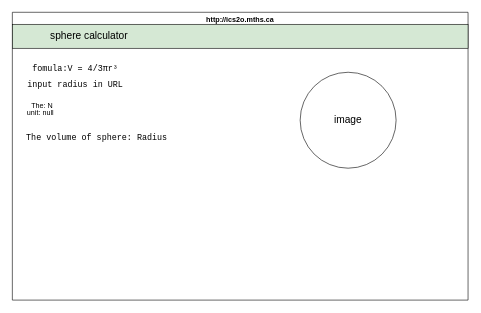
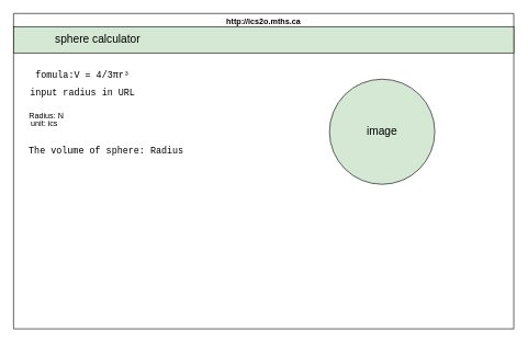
  <mxCell id="0" />
  <mxCell id="1" parent="0" />
  <mxCell id="2" value="http://ics2o.mths.ca" style="swimlane;whiteSpace=wrap;html=1;" parent="1" vertex="1"><mxGeometry x="20" y="20" width="760" height="480" as="geometry" /></mxCell>
  <mxCell id="3" value="&lt;font style=&quot;font-size: 17px;&quot;&gt;&amp;nbsp; &amp;nbsp; &amp;nbsp; &amp;nbsp; &amp;nbsp; &amp;nbsp; &amp;nbsp;sphere calculator&lt;/font&gt;" style="rounded=0;whiteSpace=wrap;html=1;align=left;fillColor=#d5e8d4;" vertex="1" parent="2"><mxGeometry y="20" width="760" height="40" as="geometry" /></mxCell>
- <mxCell id="4" value="image" style="ellipse;whiteSpace=wrap;html=1;aspect=fixed;fontSize=17;" vertex="1" parent="2"><mxGeometry x="480" y="100" width="160" height="160" as="geometry" /></mxCell>
+ <mxCell id="4" value="image" style="ellipse;whiteSpace=wrap;html=1;aspect=fixed;fontSize=17;fillColor=#d5e8d4;" vertex="1" parent="2"><mxGeometry x="480" y="100" width="160" height="160" as="geometry" /></mxCell>
  <mxCell id="5" value="&lt;div style=&quot;font-family: Consolas, &amp;quot;Courier New&amp;quot;, monospace; font-weight: normal; font-size: 14px; line-height: 19px;&quot;&gt;&lt;div style=&quot;&quot;&gt;&lt;font color=&quot;#000000&quot;&gt;fomula:V = 4/3πr³&lt;/font&gt;&lt;/div&gt;&lt;/div&gt;" style="text;html=1;strokeColor=none;fillColor=none;align=center;verticalAlign=middle;whiteSpace=wrap;rounded=0;fontSize=17;" vertex="1" parent="2"><mxGeometry x="10" y="80" width="190" height="30" as="geometry" /></mxCell>
  <mxCell id="6" value="&lt;div style=&quot;font-family: Consolas, &amp;quot;Courier New&amp;quot;, monospace; font-weight: normal; font-size: 14px; line-height: 19px;&quot;&gt;&lt;div style=&quot;&quot;&gt;&lt;div style=&quot;line-height: 19px;&quot;&gt;&lt;font style=&quot;&quot; color=&quot;#000000&quot;&gt;input radius in URL&lt;/font&gt;&lt;/div&gt;&lt;/div&gt;&lt;/div&gt;" style="text;html=1;strokeColor=none;fillColor=none;align=center;verticalAlign=middle;whiteSpace=wrap;rounded=0;fontSize=17;" vertex="1" parent="2"><mxGeometry x="10" y="106" width="190" height="30" as="geometry" /></mxCell>
- <mxCell id="7" value="&lt;font style=&quot;font-size: 12px;&quot;&gt;The: N&lt;/font&gt;" style="text;html=1;strokeColor=none;fillColor=none;align=center;verticalAlign=middle;whiteSpace=wrap;rounded=0;labelBackgroundColor=none;fontSize=17;fontColor=#000000;" vertex="1" parent="2"><mxGeometry x="20" y="140" width="60" height="30" as="geometry" /></mxCell>
+ <mxCell id="7" value="&lt;font style=&quot;font-size: 12px;&quot;&gt;Radius: N&lt;/font&gt;" style="text;html=1;strokeColor=none;fillColor=none;align=center;verticalAlign=middle;whiteSpace=wrap;rounded=0;labelBackgroundColor=none;fontSize=17;fontColor=#000000;" vertex="1" parent="2"><mxGeometry x="20" y="140" width="60" height="30" as="geometry" /></mxCell>
  <mxCell id="8" value="&lt;div style=&quot;font-family: Consolas, &amp;quot;Courier New&amp;quot;, monospace; font-size: 14px; line-height: 19px;&quot;&gt;&lt;span style=&quot;background-color: rgb(255, 255, 255);&quot;&gt;The volume of sphere: Radius&lt;/span&gt;&lt;/div&gt;" style="text;html=1;strokeColor=none;fillColor=none;align=center;verticalAlign=middle;whiteSpace=wrap;rounded=0;labelBackgroundColor=none;fontSize=12;fontColor=#000000;" vertex="1" parent="2"><mxGeometry x="21" y="194" width="240" height="30" as="geometry" /></mxCell>
- <mxCell id="9" value="&lt;font style=&quot;font-size: 12px;&quot;&gt;unit: null&lt;/font&gt;" style="text;html=1;strokeColor=none;fillColor=none;align=center;verticalAlign=middle;whiteSpace=wrap;rounded=0;labelBackgroundColor=none;fontSize=17;fontColor=#000000;" vertex="1" parent="1"><mxGeometry x="37" y="171" width="60" height="30" as="geometry" /></mxCell>
+ <mxCell id="9" value="&lt;font style=&quot;font-size: 12px;&quot;&gt;unit: ics&lt;/font&gt;" style="text;html=1;strokeColor=none;fillColor=none;align=center;verticalAlign=middle;whiteSpace=wrap;rounded=0;labelBackgroundColor=none;fontSize=17;fontColor=#000000;" vertex="1" parent="1"><mxGeometry x="37" y="171" width="60" height="30" as="geometry" /></mxCell>
